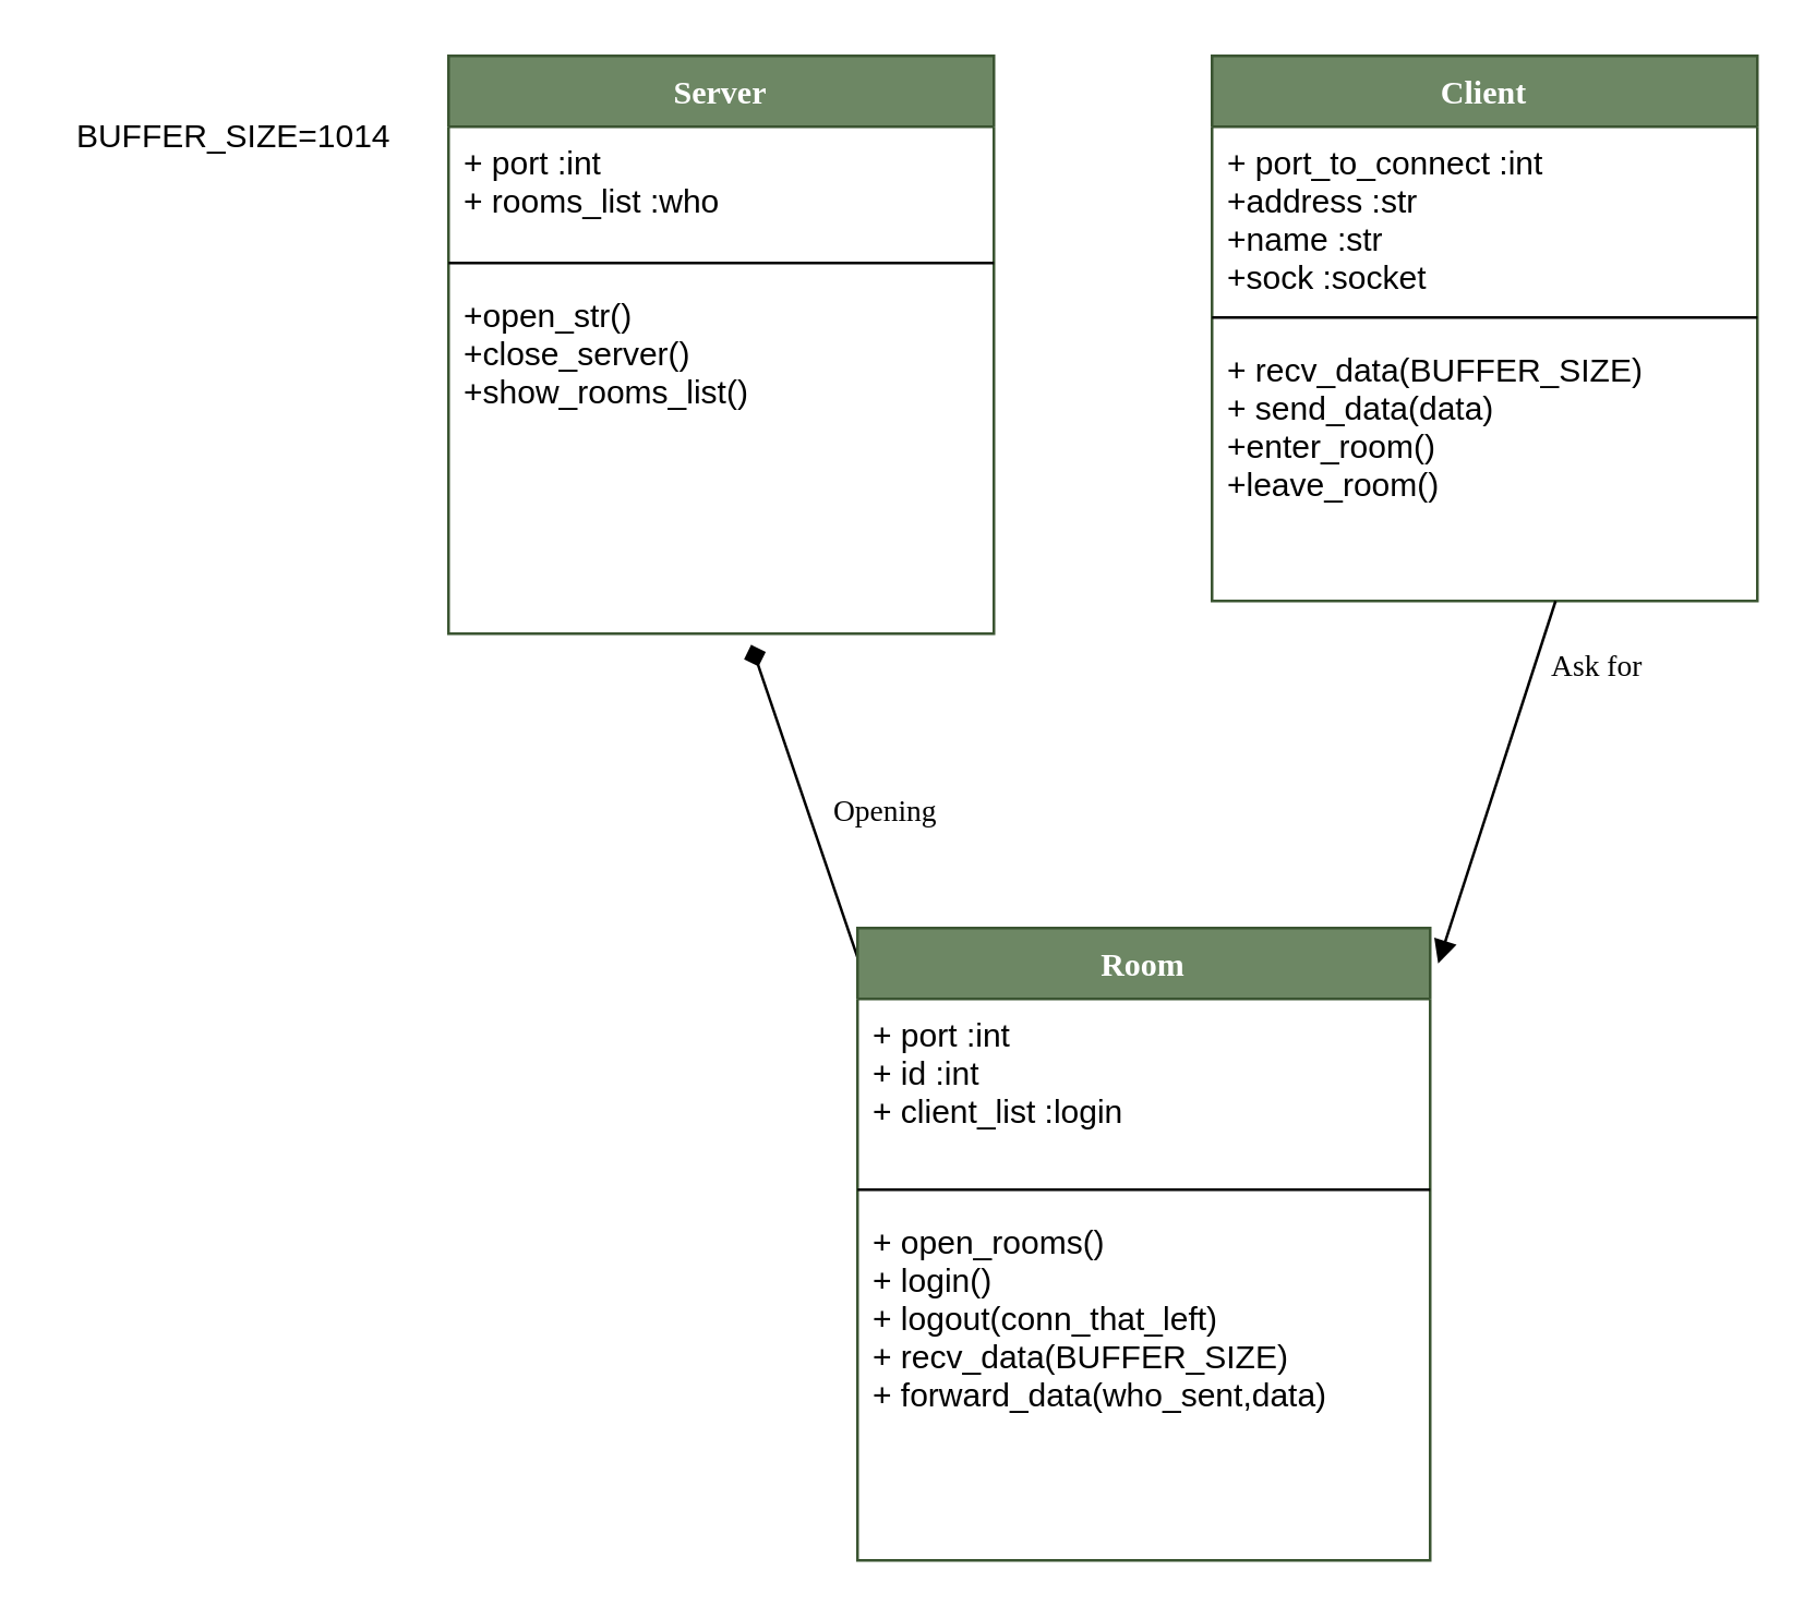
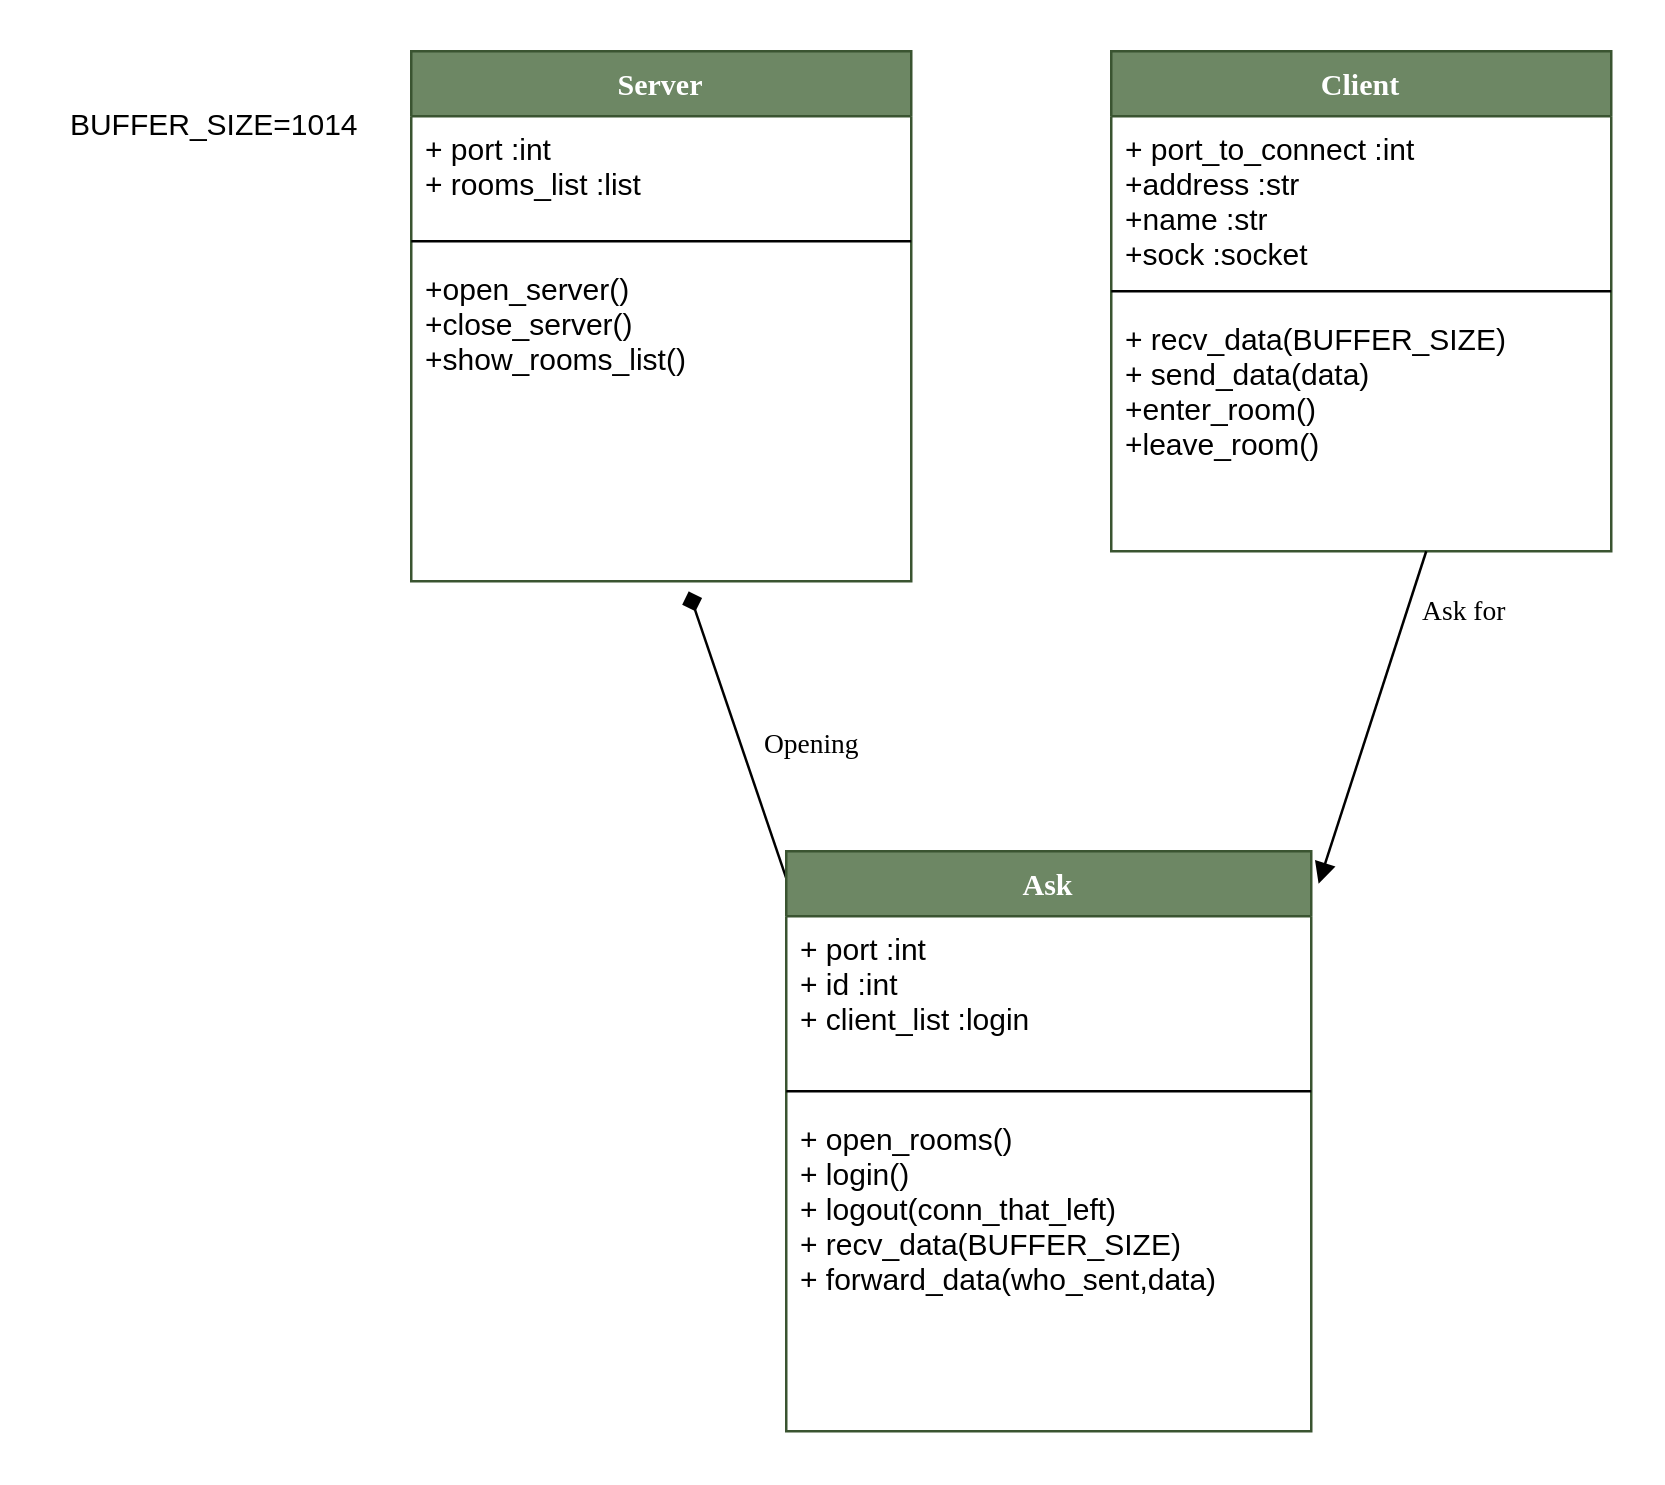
  <mxCell id="0" />
  <mxCell id="1" parent="0" />
  <mxCell id="2" value="Server" style="swimlane;fontStyle=1;align=center;verticalAlign=top;childLayout=stackLayout;horizontal=1;startSize=26;horizontalStack=0;resizeParent=1;resizeParentMax=0;resizeLast=0;collapsible=1;marginBottom=0;fontFamily=Comic Sans MS;fillColor=#6d8764;strokeColor=#3A5431;swimlaneFillColor=none;fontColor=#ffffff;" parent="1" vertex="1"><mxGeometry x="164" y="20" width="200" height="212" as="geometry" /></mxCell>
- <mxCell id="3" value="+ port :int&#10;+ rooms_list :who&#10;" style="text;strokeColor=none;fillColor=none;align=left;verticalAlign=top;spacingLeft=4;spacingRight=4;overflow=hidden;rotatable=0;points=[[0,0.5],[1,0.5]];portConstraint=eastwest;" parent="2" vertex="1"><mxGeometry y="26" width="200" height="44" as="geometry" /></mxCell>
+ <mxCell id="3" value="+ port :int&#10;+ rooms_list :list&#10;" style="text;strokeColor=none;fillColor=none;align=left;verticalAlign=top;spacingLeft=4;spacingRight=4;overflow=hidden;rotatable=0;points=[[0,0.5],[1,0.5]];portConstraint=eastwest;" parent="2" vertex="1"><mxGeometry y="26" width="200" height="44" as="geometry" /></mxCell>
  <mxCell id="4" value="" style="line;strokeWidth=1;fillColor=none;align=left;verticalAlign=middle;spacingTop=-1;spacingLeft=3;spacingRight=3;rotatable=0;labelPosition=right;points=[];portConstraint=eastwest;" parent="2" vertex="1"><mxGeometry y="70" width="200" height="12" as="geometry" /></mxCell>
- <mxCell id="5" value="+open_str()&#10;+close_server()&#10;+show_rooms_list()" style="text;strokeColor=none;fillColor=none;align=left;verticalAlign=top;spacingLeft=4;spacingRight=4;overflow=hidden;rotatable=0;points=[[0,0.5],[1,0.5]];portConstraint=eastwest;" parent="2" vertex="1"><mxGeometry y="82" width="200" height="130" as="geometry" /></mxCell>
+ <mxCell id="5" value="+open_server()&#10;+close_server()&#10;+show_rooms_list()" style="text;strokeColor=none;fillColor=none;align=left;verticalAlign=top;spacingLeft=4;spacingRight=4;overflow=hidden;rotatable=0;points=[[0,0.5],[1,0.5]];portConstraint=eastwest;" parent="2" vertex="1"><mxGeometry y="82" width="200" height="130" as="geometry" /></mxCell>
  <mxCell id="6" value="Client" style="swimlane;fontStyle=1;align=center;verticalAlign=top;childLayout=stackLayout;horizontal=1;startSize=26;horizontalStack=0;resizeParent=1;resizeParentMax=0;resizeLast=0;collapsible=1;marginBottom=0;fontFamily=Comic Sans MS;fillColor=#6d8764;strokeColor=#3A5431;swimlaneFillColor=none;fontColor=#ffffff;" parent="1" vertex="1"><mxGeometry x="444" y="20" width="200" height="200" as="geometry" /></mxCell>
  <mxCell id="7" value="+ port_to_connect :int&#10;+address :str&#10;+name :str&#10;+sock :socket&#10;" style="text;strokeColor=none;fillColor=none;align=left;verticalAlign=top;spacingLeft=4;spacingRight=4;overflow=hidden;rotatable=0;points=[[0,0.5],[1,0.5]];portConstraint=eastwest;" parent="6" vertex="1"><mxGeometry y="26" width="200" height="64" as="geometry" /></mxCell>
  <mxCell id="8" value="" style="line;strokeWidth=1;fillColor=none;align=left;verticalAlign=middle;spacingTop=-1;spacingLeft=3;spacingRight=3;rotatable=0;labelPosition=right;points=[];portConstraint=eastwest;" parent="6" vertex="1"><mxGeometry y="90" width="200" height="12" as="geometry" /></mxCell>
  <mxCell id="9" value="+ recv_data(BUFFER_SIZE)&#10;+ send_data(data)&#10;+enter_room()&#10;+leave_room()&#10;" style="text;strokeColor=none;fillColor=none;align=left;verticalAlign=top;spacingLeft=4;spacingRight=4;overflow=hidden;rotatable=0;points=[[0,0.5],[1,0.5]];portConstraint=eastwest;" parent="6" vertex="1"><mxGeometry y="102" width="200" height="98" as="geometry" /></mxCell>
  <mxCell id="10" value="Ask for" style="html=1;verticalAlign=bottom;endArrow=block;fontFamily=Comic Sans MS;entryX=1.014;entryY=0.056;entryDx=0;entryDy=0;entryPerimeter=0;exitX=0.63;exitY=1;exitDx=0;exitDy=0;exitPerimeter=0;" parent="1" source="9" target="12" edge="1"><mxGeometry x="-0.61" y="24" width="80" relative="1" as="geometry"><mxPoint x="534" y="350" as="sourcePoint" /><mxPoint x="614" y="350" as="targetPoint" /><mxPoint as="offset" /></mxGeometry></mxCell>
  <mxCell id="11" value="Opening" style="html=1;verticalAlign=bottom;endArrow=diamond;fontFamily=Comic Sans MS;entryX=0.555;entryY=1.031;entryDx=0;entryDy=0;entryPerimeter=0;exitX=0.01;exitY=0.073;exitDx=0;exitDy=0;exitPerimeter=0;" parent="1" source="12" target="5" edge="1"><mxGeometry x="-0.277" y="-24" width="80" relative="1" as="geometry"><mxPoint x="274" y="290" as="sourcePoint" /><mxPoint x="354" y="290" as="targetPoint" /><mxPoint as="offset" /></mxGeometry></mxCell>
- <mxCell id="12" value="Room" style="swimlane;fontStyle=1;align=center;verticalAlign=top;childLayout=stackLayout;horizontal=1;startSize=26;horizontalStack=0;resizeParent=1;resizeParentMax=0;resizeLast=0;collapsible=1;marginBottom=0;fontFamily=Comic Sans MS;fillColor=#6d8764;strokeColor=#3A5431;swimlaneFillColor=none;fontColor=#ffffff;" parent="1" vertex="1"><mxGeometry x="314" y="340" width="210" height="232" as="geometry" /></mxCell>
+ <mxCell id="12" value="Ask" style="swimlane;fontStyle=1;align=center;verticalAlign=top;childLayout=stackLayout;horizontal=1;startSize=26;horizontalStack=0;resizeParent=1;resizeParentMax=0;resizeLast=0;collapsible=1;marginBottom=0;fontFamily=Comic Sans MS;fillColor=#6d8764;strokeColor=#3A5431;swimlaneFillColor=none;fontColor=#ffffff;" parent="1" vertex="1"><mxGeometry x="314" y="340" width="210" height="232" as="geometry" /></mxCell>
  <mxCell id="13" value="+ port :int&#10;+ id :int&#10;+ client_list :login&#10;" style="text;strokeColor=none;fillColor=none;align=left;verticalAlign=top;spacingLeft=4;spacingRight=4;overflow=hidden;rotatable=0;points=[[0,0.5],[1,0.5]];portConstraint=eastwest;" parent="12" vertex="1"><mxGeometry y="26" width="210" height="64" as="geometry" /></mxCell>
  <mxCell id="14" value="" style="line;strokeWidth=1;fillColor=none;align=left;verticalAlign=middle;spacingTop=-1;spacingLeft=3;spacingRight=3;rotatable=0;labelPosition=right;points=[];portConstraint=eastwest;" parent="12" vertex="1"><mxGeometry y="90" width="210" height="12" as="geometry" /></mxCell>
  <mxCell id="15" value="+ open_rooms()&#10;+ login()&#10;+ logout(conn_that_left)&#10;+ recv_data(BUFFER_SIZE)&#10;+ forward_data(who_sent,data)" style="text;strokeColor=none;fillColor=none;align=left;verticalAlign=top;spacingLeft=4;spacingRight=4;overflow=hidden;rotatable=0;points=[[0,0.5],[1,0.5]];portConstraint=eastwest;" parent="12" vertex="1"><mxGeometry y="102" width="210" height="130" as="geometry" /></mxCell>
  <mxCell id="16" value="BUFFER_SIZE=1014&lt;br&gt;" style="text;html=1;align=center;verticalAlign=middle;resizable=0;points=[];autosize=1;" parent="1" vertex="1"><mxGeometry x="20" y="40" width="130" height="20" as="geometry" /></mxCell>
